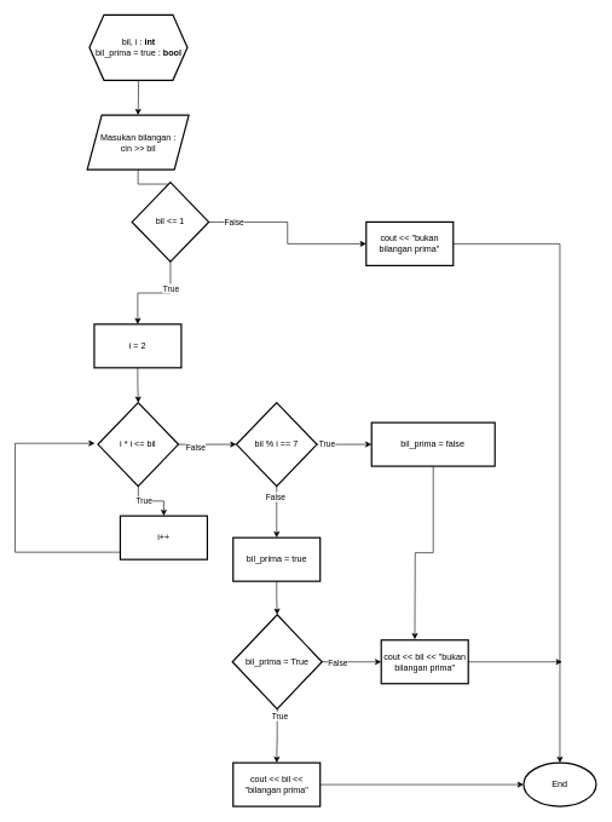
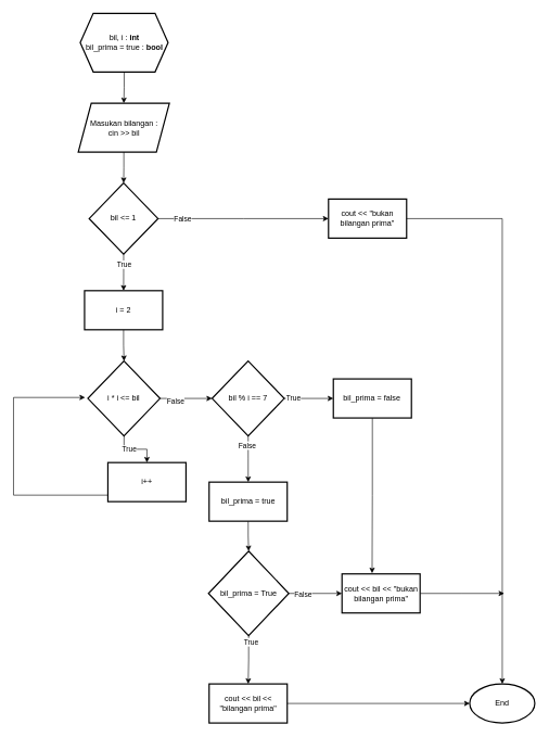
  <mxCell id="0" />
  <mxCell id="1" parent="0" />
  <mxCell id="2" value="" style="edgeStyle=none;orthogonalLoop=1;jettySize=auto;html=1;rounded=0;entryX=0;entryY=0.5;entryDx=0;entryDy=0;entryPerimeter=0;" edge="1" parent="1" target="39"><mxGeometry width="100" relative="1" as="geometry"><mxPoint x="414" y="1080" as="sourcePoint" /><mxPoint x="514" y="1080" as="targetPoint" /><Array as="points" /></mxGeometry></mxCell>
  <mxCell id="3" value="" style="edgeStyle=orthogonalEdgeStyle;rounded=0;orthogonalLoop=1;jettySize=auto;html=1;" edge="1" parent="1" source="4" target="6"><mxGeometry relative="1" as="geometry" /></mxCell>
  <mxCell id="4" value="bil, i : &lt;b&gt;int&lt;/b&gt;&lt;div&gt;bil_prima = true : &lt;b&gt;bool&lt;/b&gt;&lt;/div&gt;" style="shape=hexagon;perimeter=hexagonPerimeter2;whiteSpace=wrap;html=1;fixedSize=1;strokeWidth=2;" vertex="1" parent="1"><mxGeometry x="122.5" y="20" width="135" height="90" as="geometry" /></mxCell>
  <mxCell id="5" value="" style="edgeStyle=orthogonalEdgeStyle;rounded=0;orthogonalLoop=1;jettySize=auto;html=1;" edge="1" parent="1" source="6" target="11"><mxGeometry relative="1" as="geometry" /></mxCell>
  <mxCell id="6" value="Masukan bilangan :&lt;div&gt;cin &amp;gt;&amp;gt; bil&lt;/div&gt;" style="shape=parallelogram;perimeter=parallelogramPerimeter;whiteSpace=wrap;html=1;fixedSize=1;strokeWidth=2;" vertex="1" parent="1"><mxGeometry x="119.5" y="158" width="140" height="75" as="geometry" /></mxCell>
  <mxCell id="7" value="" style="edgeStyle=orthogonalEdgeStyle;rounded=0;orthogonalLoop=1;jettySize=auto;html=1;" edge="1" parent="1" source="11" target="12"><mxGeometry relative="1" as="geometry" /></mxCell>
  <mxCell id="8" value="False" style="edgeLabel;html=1;align=center;verticalAlign=middle;resizable=0;points=[];" vertex="1" connectable="0" parent="7"><mxGeometry x="-0.713" relative="1" as="geometry"><mxPoint as="offset" /></mxGeometry></mxCell>
  <mxCell id="9" value="" style="edgeStyle=orthogonalEdgeStyle;rounded=0;orthogonalLoop=1;jettySize=auto;html=1;" edge="1" parent="1" source="11" target="14"><mxGeometry relative="1" as="geometry" /></mxCell>
  <mxCell id="10" value="True" style="edgeLabel;html=1;align=center;verticalAlign=middle;resizable=0;points=[];" vertex="1" connectable="0" parent="9"><mxGeometry x="-0.436" relative="1" as="geometry"><mxPoint as="offset" /></mxGeometry></mxCell>
- <mxCell id="11" value="bil &amp;lt;= 1" style="rhombus;whiteSpace=wrap;html=1;strokeWidth=2;" vertex="1" parent="1"><mxGeometry x="181.25" y="250.5" width="105.75" height="109.5" as="geometry" /></mxCell>
+ <mxCell id="11" value="bil &amp;lt;= 1" style="rhombus;whiteSpace=wrap;html=1;strokeWidth=2;" vertex="1" parent="1"><mxGeometry x="136.25" y="280.5" width="105.75" height="109.5" as="geometry" /></mxCell>
  <mxCell id="12" value="cout &amp;lt;&amp;lt; &quot;bukan bilangan prima&quot;" style="whiteSpace=wrap;html=1;strokeWidth=2;" vertex="1" parent="1"><mxGeometry x="503.995" y="305.25" width="120" height="60" as="geometry" /></mxCell>
  <mxCell id="13" value="" style="edgeStyle=orthogonalEdgeStyle;rounded=0;orthogonalLoop=1;jettySize=auto;html=1;" edge="1" parent="1" source="14" target="19"><mxGeometry relative="1" as="geometry" /></mxCell>
  <mxCell id="14" value="i = 2" style="whiteSpace=wrap;html=1;strokeWidth=2;" vertex="1" parent="1"><mxGeometry x="129.125" y="446" width="120" height="60" as="geometry" /></mxCell>
  <mxCell id="15" value="" style="edgeStyle=orthogonalEdgeStyle;rounded=0;orthogonalLoop=1;jettySize=auto;html=1;" edge="1" parent="1" source="19" target="21"><mxGeometry relative="1" as="geometry" /></mxCell>
  <mxCell id="16" value="True" style="edgeLabel;html=1;align=center;verticalAlign=middle;resizable=0;points=[];" vertex="1" connectable="0" parent="15"><mxGeometry x="-0.275" relative="1" as="geometry"><mxPoint as="offset" /></mxGeometry></mxCell>
  <mxCell id="17" value="" style="edgeStyle=orthogonalEdgeStyle;rounded=0;orthogonalLoop=1;jettySize=auto;html=1;" edge="1" parent="1" source="19" target="26"><mxGeometry relative="1" as="geometry" /></mxCell>
  <mxCell id="18" value="False" style="edgeLabel;html=1;align=center;verticalAlign=middle;resizable=0;points=[];" vertex="1" connectable="0" parent="17"><mxGeometry x="-0.419" y="-4" relative="1" as="geometry"><mxPoint as="offset" /></mxGeometry></mxCell>
  <mxCell id="19" value="i * i &amp;lt;= bil" style="rhombus;whiteSpace=wrap;html=1;strokeWidth=2;" vertex="1" parent="1"><mxGeometry x="134.25" y="554" width="110.87" height="115" as="geometry" /></mxCell>
  <mxCell id="20" style="edgeStyle=orthogonalEdgeStyle;rounded=0;orthogonalLoop=1;jettySize=auto;html=1;" edge="1" parent="1" source="21"><mxGeometry relative="1" as="geometry"><mxPoint x="130" y="610" as="targetPoint" /><Array as="points"><mxPoint x="20" y="760" /><mxPoint x="20" y="610" /></Array></mxGeometry></mxCell>
  <mxCell id="21" value="i++" style="whiteSpace=wrap;html=1;strokeWidth=2;" vertex="1" parent="1"><mxGeometry x="165.005" y="710" width="120" height="60" as="geometry" /></mxCell>
  <mxCell id="22" value="" style="edgeStyle=orthogonalEdgeStyle;rounded=0;orthogonalLoop=1;jettySize=auto;html=1;" edge="1" parent="1" source="26" target="28"><mxGeometry relative="1" as="geometry" /></mxCell>
  <mxCell id="23" value="True" style="edgeLabel;html=1;align=center;verticalAlign=middle;resizable=0;points=[];" vertex="1" connectable="0" parent="22"><mxGeometry x="-0.63" y="1" relative="1" as="geometry"><mxPoint as="offset" /></mxGeometry></mxCell>
  <mxCell id="24" value="" style="edgeStyle=orthogonalEdgeStyle;rounded=0;orthogonalLoop=1;jettySize=auto;html=1;" edge="1" parent="1" source="26" target="30"><mxGeometry relative="1" as="geometry" /></mxCell>
  <mxCell id="25" value="False" style="edgeLabel;html=1;align=center;verticalAlign=middle;resizable=0;points=[];" vertex="1" connectable="0" parent="24"><mxGeometry x="-0.569" y="-2" relative="1" as="geometry"><mxPoint as="offset" /></mxGeometry></mxCell>
  <mxCell id="26" value="bil % i == 7" style="rhombus;whiteSpace=wrap;html=1;strokeWidth=2;" vertex="1" parent="1"><mxGeometry x="325.12" y="554" width="110.87" height="115" as="geometry" /></mxCell>
  <mxCell id="27" style="edgeStyle=orthogonalEdgeStyle;rounded=0;orthogonalLoop=1;jettySize=auto;html=1;" edge="1" parent="1" source="28"><mxGeometry relative="1" as="geometry"><mxPoint x="571" y="880" as="targetPoint" /></mxGeometry></mxCell>
- <mxCell id="28" value="bil_prima = false" style="whiteSpace=wrap;html=1;strokeWidth=2;" vertex="1" parent="1"><mxGeometry x="511.425" y="581.5" width="170" height="60" as="geometry" /></mxCell>
+ <mxCell id="28" value="bil_prima = false" style="whiteSpace=wrap;html=1;strokeWidth=2;" vertex="1" parent="1"><mxGeometry x="511.425" y="581.5" width="120" height="60" as="geometry" /></mxCell>
  <mxCell id="29" value="" style="edgeStyle=orthogonalEdgeStyle;rounded=0;orthogonalLoop=1;jettySize=auto;html=1;" edge="1" parent="1" source="30" target="35"><mxGeometry relative="1" as="geometry" /></mxCell>
  <mxCell id="30" value="bil_prima = true" style="whiteSpace=wrap;html=1;strokeWidth=2;" vertex="1" parent="1"><mxGeometry x="320.555" y="740" width="120" height="60" as="geometry" /></mxCell>
  <mxCell id="31" value="" style="edgeStyle=orthogonalEdgeStyle;rounded=0;orthogonalLoop=1;jettySize=auto;html=1;" edge="1" parent="1" source="35" target="36"><mxGeometry relative="1" as="geometry" /></mxCell>
  <mxCell id="32" value="True" style="edgeLabel;html=1;align=center;verticalAlign=middle;resizable=0;points=[];" vertex="1" connectable="0" parent="31"><mxGeometry x="-0.736" y="3" relative="1" as="geometry"><mxPoint as="offset" /></mxGeometry></mxCell>
  <mxCell id="33" value="" style="edgeStyle=orthogonalEdgeStyle;rounded=0;orthogonalLoop=1;jettySize=auto;html=1;" edge="1" parent="1" source="35" target="38"><mxGeometry relative="1" as="geometry" /></mxCell>
  <mxCell id="34" value="False" style="edgeLabel;html=1;align=center;verticalAlign=middle;resizable=0;points=[];" vertex="1" connectable="0" parent="33"><mxGeometry x="-0.476" y="-1" relative="1" as="geometry"><mxPoint as="offset" /></mxGeometry></mxCell>
  <mxCell id="35" value="bil_prima = True" style="rhombus;whiteSpace=wrap;html=1;strokeWidth=2;" vertex="1" parent="1"><mxGeometry x="319.56" y="846" width="123.44" height="130" as="geometry" /></mxCell>
  <mxCell id="36" value="cout &amp;lt;&amp;lt; bil &amp;lt;&amp;lt; &quot;bilangan prima&quot;" style="whiteSpace=wrap;html=1;strokeWidth=2;" vertex="1" parent="1"><mxGeometry x="320.56" y="1050" width="120" height="60" as="geometry" /></mxCell>
  <mxCell id="37" style="edgeStyle=orthogonalEdgeStyle;rounded=0;orthogonalLoop=1;jettySize=auto;html=1;" edge="1" parent="1" source="38"><mxGeometry relative="1" as="geometry"><mxPoint x="774" y="911" as="targetPoint" /></mxGeometry></mxCell>
  <mxCell id="38" value="cout &amp;lt;&amp;lt; bil &amp;lt;&amp;lt; &quot;bukan bilangan prima&quot;" style="whiteSpace=wrap;html=1;strokeWidth=2;" vertex="1" parent="1"><mxGeometry x="524.72" y="881" width="120" height="60" as="geometry" /></mxCell>
  <mxCell id="39" value="End" style="strokeWidth=2;html=1;shape=mxgraph.flowchart.start_1;whiteSpace=wrap;" vertex="1" parent="1"><mxGeometry x="721" y="1050" width="100" height="60" as="geometry" /></mxCell>
  <mxCell id="40" style="edgeStyle=orthogonalEdgeStyle;rounded=0;orthogonalLoop=1;jettySize=auto;html=1;entryX=0.5;entryY=0;entryDx=0;entryDy=0;entryPerimeter=0;" edge="1" parent="1" source="12" target="39"><mxGeometry relative="1" as="geometry" /></mxCell>
